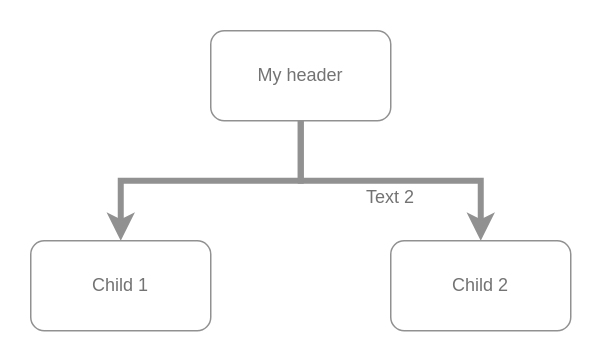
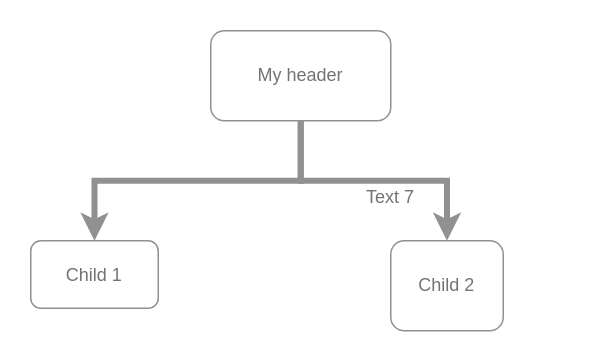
  <mxCell id="0" />
  <mxCell id="1" parent="0" />
  <mxCell id="2" style="edgeStyle=orthogonalEdgeStyle;rounded=0;orthogonalLoop=1;jettySize=auto;html=1;exitX=0.5;exitY=1;exitDx=0;exitDy=0;entryX=0.5;entryY=0;entryDx=0;entryDy=0;fontColor=#737373;strokeWidth=4;strokeColor=#919191;" parent="1" source="4" target="5" edge="1"><mxGeometry relative="1" as="geometry" /></mxCell>
  <mxCell id="3" style="edgeStyle=orthogonalEdgeStyle;rounded=0;orthogonalLoop=1;jettySize=auto;html=1;exitX=0.5;exitY=1;exitDx=0;exitDy=0;fontColor=#737373;strokeWidth=4;strokeColor=#919191;" parent="1" source="4" target="6" edge="1"><mxGeometry relative="1" as="geometry" /></mxCell>
  <mxCell id="4" value="My header" style="rounded=1;whiteSpace=wrap;html=1;fontColor=#737373;fillColor=#FFFFFF;strokeColor=#919191;" parent="1" vertex="1"><mxGeometry x="140" y="20" width="120" height="60" as="geometry" /></mxCell>
- <mxCell id="5" value="Child 1" style="rounded=1;whiteSpace=wrap;html=1;fontColor=#737373;fillColor=#FFFFFF;strokeColor=#919191;" parent="1" vertex="1"><mxGeometry x="20" y="160" width="120" height="60" as="geometry" /></mxCell>
- <mxCell id="6" value="Child 2" style="rounded=1;whiteSpace=wrap;html=1;fontColor=#737373;fillColor=#FFFFFF;strokeColor=#919191;" parent="1" vertex="1"><mxGeometry x="260" y="160" width="120" height="60" as="geometry" /></mxCell>
- <mxCell id="7" value="Text 2" style="text;html=1;strokeColor=none;fillColor=none;align=center;verticalAlign=middle;whiteSpace=wrap;rounded=0;fontColor=#737373;" parent="1" vertex="1"><mxGeometry x="240" y="121" width="40" height="20" as="geometry" /></mxCell>
+ <mxCell id="5" value="Child 1" style="rounded=1;whiteSpace=wrap;html=1;fontColor=#737373;fillColor=#FFFFFF;strokeColor=#919191;" parent="1" vertex="1"><mxGeometry x="20" y="160" width="85" height="45" as="geometry" /></mxCell>
+ <mxCell id="6" value="Child 2" style="rounded=1;whiteSpace=wrap;html=1;fontColor=#737373;fillColor=#FFFFFF;strokeColor=#919191;" parent="1" vertex="1"><mxGeometry x="260" y="160" width="75" height="60" as="geometry" /></mxCell>
+ <mxCell id="7" value="Text 7" style="text;html=1;strokeColor=none;fillColor=none;align=center;verticalAlign=middle;whiteSpace=wrap;rounded=0;fontColor=#737373;" parent="1" vertex="1"><mxGeometry x="240" y="121" width="40" height="20" as="geometry" /></mxCell>
